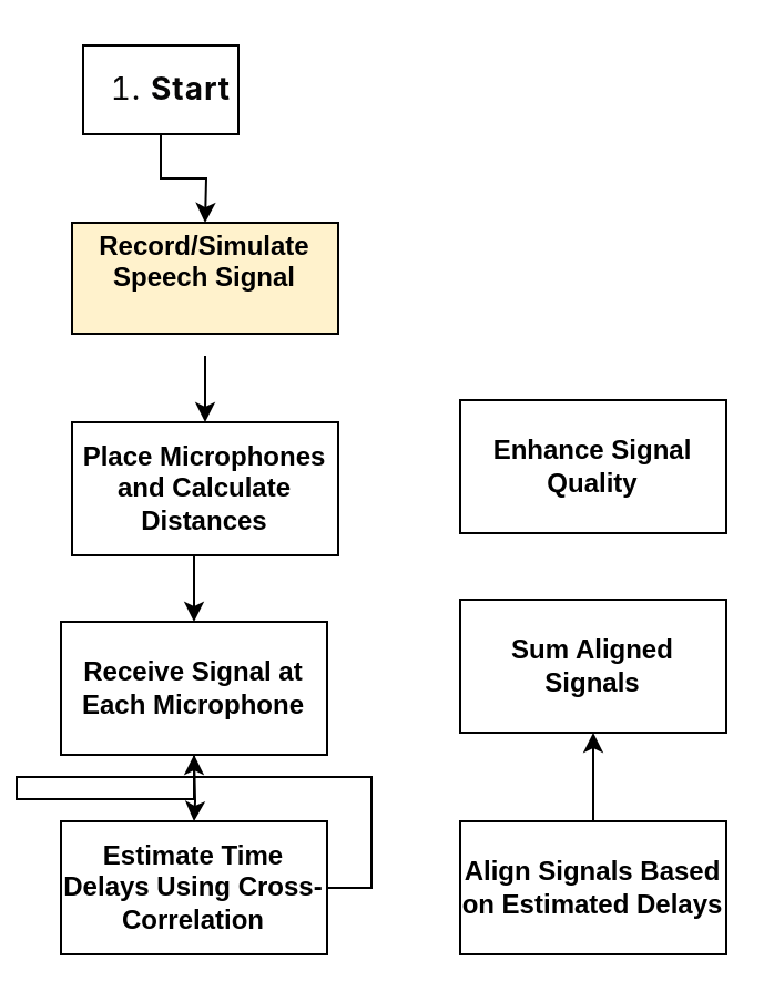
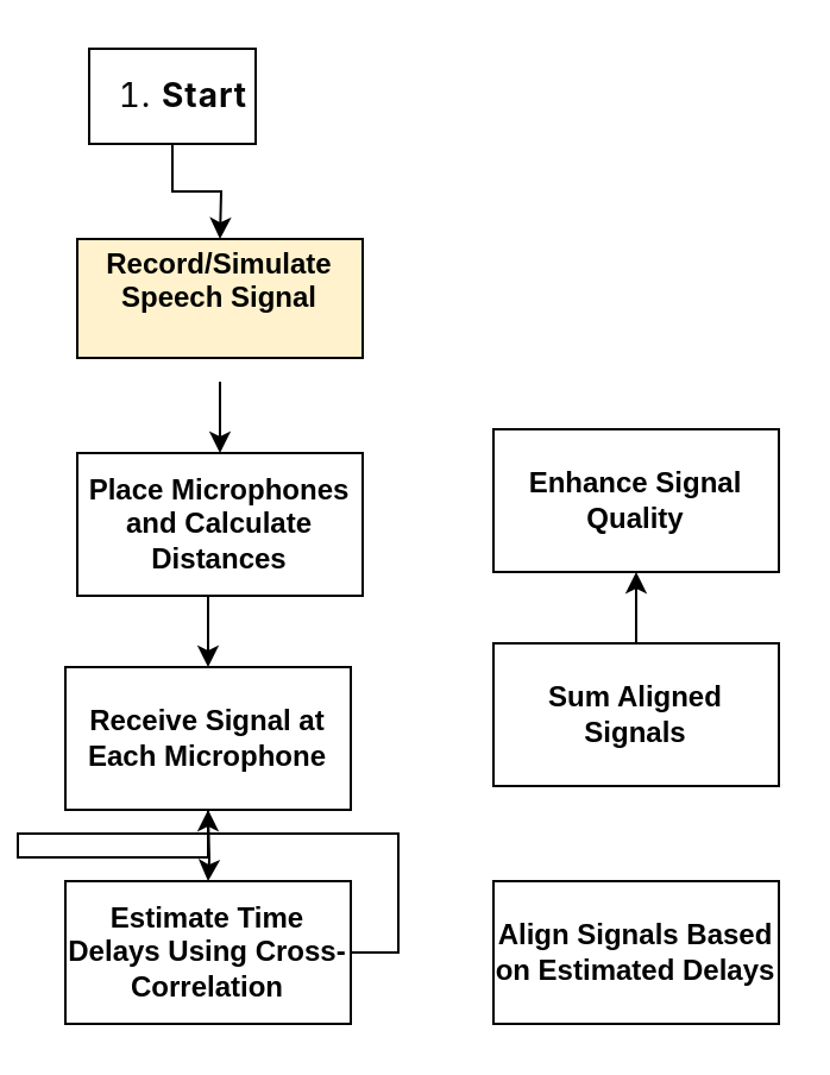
  <mxCell id="0" />
  <mxCell id="1" parent="0" />
  <mxCell id="2" style="edgeStyle=orthogonalEdgeStyle;rounded=0;orthogonalLoop=1;jettySize=auto;html=1;exitX=0.5;exitY=1;exitDx=0;exitDy=0;entryX=0.5;entryY=0;entryDx=0;entryDy=0;" edge="1" parent="1" source="3"><mxGeometry relative="1" as="geometry"><mxPoint x="85" y="100" as="targetPoint" /></mxGeometry></mxCell>
  <mxCell id="3" value="&lt;ol style=&quot;box-sizing: inherit; margin-block-start: 1em; padding-inline-start: 2em; color: rgb(6, 6, 7); font-family: -apple-system, blinkmacsystemfont, &amp;quot;Helvetica Neue&amp;quot;, helvetica, &amp;quot;segoe ui&amp;quot;, arial, roboto, &amp;quot;PingFang SC&amp;quot;, miui, &amp;quot;Hiragino Sans GB&amp;quot;, &amp;quot;Microsoft Yahei&amp;quot;, sans-serif; font-size: 14px; letter-spacing: 0.5px; text-align: start; background-color: rgb(255, 255, 255);&quot;&gt;&lt;li style=&quot;box-sizing: inherit;&quot;&gt;&lt;span style=&quot;box-sizing: inherit; font-weight: 700;&quot;&gt;Start&lt;/span&gt;&lt;/li&gt;&lt;/ol&gt;" style="rounded=0;whiteSpace=wrap;html=1;" vertex="1" parent="1"><mxGeometry x="30" y="20" width="70" height="40" as="geometry" /></mxCell>
  <mxCell id="4" style="edgeStyle=orthogonalEdgeStyle;rounded=0;orthogonalLoop=1;jettySize=auto;html=1;exitX=0.5;exitY=1;exitDx=0;exitDy=0;" edge="1" parent="1"><mxGeometry relative="1" as="geometry"><mxPoint x="85" y="190" as="targetPoint" /><mxPoint x="85" y="160" as="sourcePoint" /></mxGeometry></mxCell>
  <mxCell id="5" style="edgeStyle=orthogonalEdgeStyle;rounded=0;orthogonalLoop=1;jettySize=auto;html=1;exitX=0.5;exitY=1;exitDx=0;exitDy=0;" edge="1" parent="1"><mxGeometry relative="1" as="geometry"><mxPoint x="80" y="280" as="targetPoint" /><mxPoint x="80" y="250" as="sourcePoint" /></mxGeometry></mxCell>
  <mxCell id="6" style="edgeStyle=orthogonalEdgeStyle;rounded=0;orthogonalLoop=1;jettySize=auto;html=1;" edge="1" parent="1" target="8"><mxGeometry relative="1" as="geometry"><mxPoint x="80" y="370" as="targetPoint" /><mxPoint x="80" y="340" as="sourcePoint" /></mxGeometry></mxCell>
  <mxCell id="7" style="edgeStyle=orthogonalEdgeStyle;rounded=0;orthogonalLoop=1;jettySize=auto;html=1;exitX=1;exitY=0.5;exitDx=0;exitDy=0;" edge="1" parent="1" source="8" target="9"><mxGeometry relative="1" as="geometry" /></mxCell>
  <mxCell id="8" value="Estimate Time Delays Using Cross-Correlation" style="rounded=0;whiteSpace=wrap;html=1;fontStyle=1" vertex="1" parent="1"><mxGeometry x="20" y="370" width="120" height="60" as="geometry" /></mxCell>
  <mxCell id="9" value="Receive Signal at Each Microphone" style="rounded=0;whiteSpace=wrap;html=1;fontStyle=1" vertex="1" parent="1"><mxGeometry x="20" y="280" width="120" height="60" as="geometry" /></mxCell>
  <mxCell id="10" value="&lt;b&gt;Place Microphones and Calculate Distances&lt;/b&gt;" style="rounded=0;whiteSpace=wrap;html=1;" vertex="1" parent="1"><mxGeometry x="25" y="190" width="120" height="60" as="geometry" /></mxCell>
  <mxCell id="11" value="&lt;div&gt;Record/Simulate Speech Signal&lt;/div&gt;&lt;div&gt;&lt;br&gt;&lt;/div&gt;" style="rounded=0;whiteSpace=wrap;html=1;fontStyle=1;fillColor=#fff2cc;" vertex="1" parent="1"><mxGeometry x="25" y="100" width="120" height="50" as="geometry" /></mxCell>
- <mxCell id="12" style="edgeStyle=orthogonalEdgeStyle;rounded=0;orthogonalLoop=1;jettySize=auto;html=1;entryX=0.5;entryY=1;entryDx=0;entryDy=0;" edge="1" parent="1" source="13" target="15"><mxGeometry relative="1" as="geometry" /></mxCell>
  <mxCell id="13" value="Align Signals Based on Estimated Delays" style="rounded=0;whiteSpace=wrap;html=1;fontStyle=1" vertex="1" parent="1"><mxGeometry x="200" y="370" width="120" height="60" as="geometry" /></mxCell>
+ <mxCell id="14" style="edgeStyle=orthogonalEdgeStyle;rounded=0;orthogonalLoop=1;jettySize=auto;html=1;entryX=0.5;entryY=1;entryDx=0;entryDy=0;" edge="1" parent="1" source="15" target="16"><mxGeometry relative="1" as="geometry" /></mxCell>
  <mxCell id="15" value="Sum Aligned Signals" style="rounded=0;whiteSpace=wrap;html=1;fontStyle=1" vertex="1" parent="1"><mxGeometry x="200" y="270" width="120" height="60" as="geometry" /></mxCell>
  <mxCell id="16" value="Enhance Signal Quality" style="rounded=0;whiteSpace=wrap;html=1;fontStyle=1" vertex="1" parent="1"><mxGeometry x="200" y="180" width="120" height="60" as="geometry" /></mxCell>
